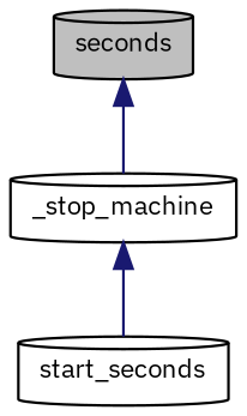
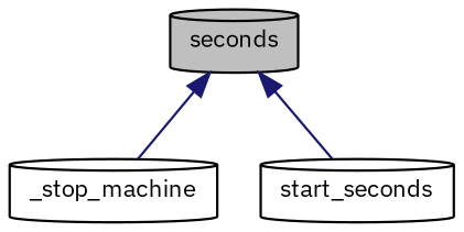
  digraph {
    fontname="IBM Plex Sans"
    rankdir=TB
    node [color=black fillcolor=white fontname="IBM Plex Sans" fontsize=10 shape=cylinder style=filled]
    edge [color=midnightblue dir=back fontname="IBM Plex Sans" fontsize=10 labelfontname=Helvetica labelfontsize=10 style=solid]
    n1 [fillcolor=grey75 fontcolor=black height=0.2 label=seconds width=0.4]
    n2 [height=0.2 label=_stop_machine width=0.4]
    n3 [height=0.2 label=start_seconds width=0.4]
    n1 -> n2
-   n2 -> n3
+   n1 -> n3
  }
